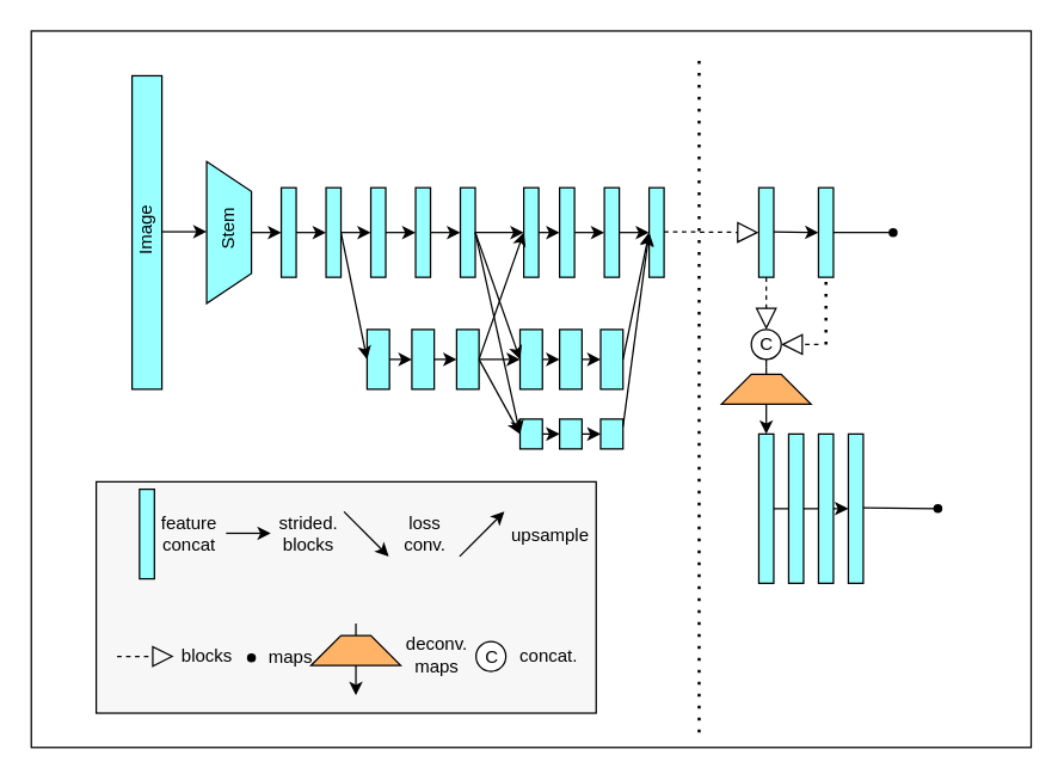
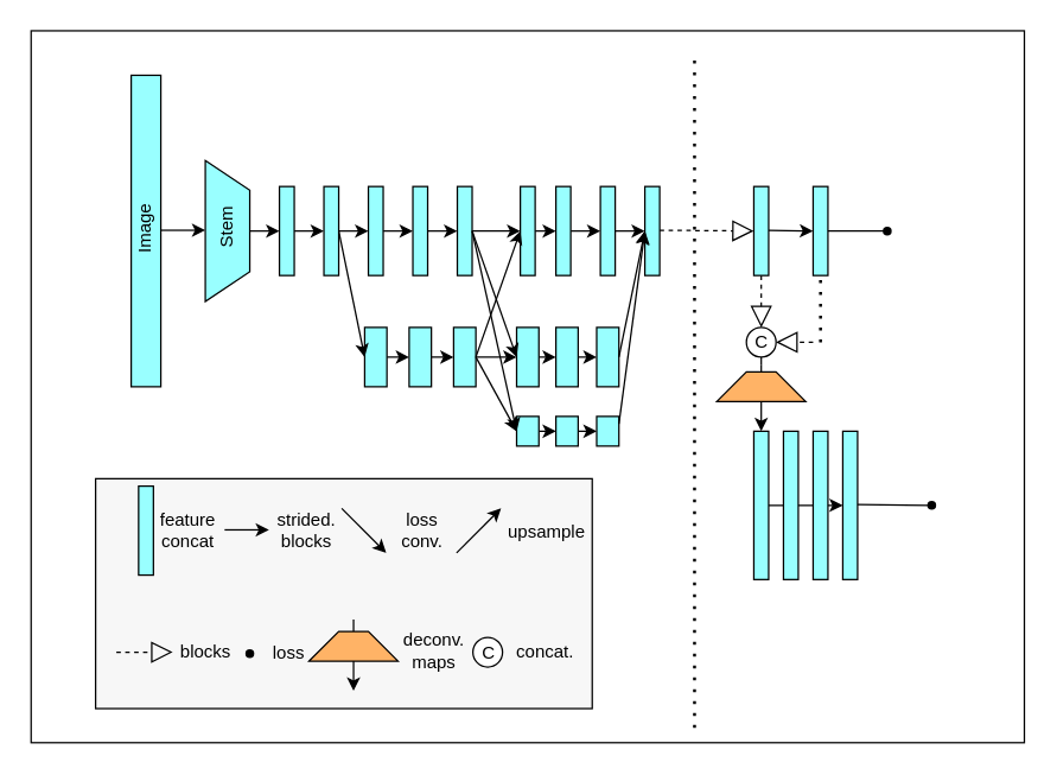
  <mxCell id="0" />
  <mxCell id="1" parent="0" />
  <mxCell id="2" value="" style="rounded=0;whiteSpace=wrap;html=1;fillColor=#FFFFFF;" vertex="1" parent="1"><mxGeometry x="20.5" y="20" width="670" height="480" as="geometry" /></mxCell>
  <mxCell id="3" value="" style="rounded=0;whiteSpace=wrap;html=1;fillColor=#F7F7F7;" vertex="1" parent="1"><mxGeometry x="64" y="322" width="335" height="155" as="geometry" /></mxCell>
  <mxCell id="4" value="" style="rounded=0;whiteSpace=wrap;html=1;fillColor=#99FFFF;" vertex="1" parent="1"><mxGeometry x="88" y="50" width="20" height="210" as="geometry" /></mxCell>
  <mxCell id="5" style="edgeStyle=orthogonalEdgeStyle;rounded=0;orthogonalLoop=1;jettySize=auto;html=1;exitX=0.5;exitY=0;exitDx=0;exitDy=0;entryX=0;entryY=0.5;entryDx=0;entryDy=0;" edge="1" parent="1" source="6" target="10"><mxGeometry relative="1" as="geometry" /></mxCell>
  <mxCell id="6" value="" style="shape=trapezoid;perimeter=trapezoidPerimeter;whiteSpace=wrap;html=1;fixedSize=1;direction=south;fillColor=#99FFFF;" vertex="1" parent="1"><mxGeometry x="138" y="107.5" width="30" height="95" as="geometry" /></mxCell>
  <mxCell id="7" value="" style="endArrow=classic;html=1;rounded=0;exitX=1;exitY=0.5;exitDx=0;exitDy=0;" edge="1" parent="1"><mxGeometry width="50" height="50" relative="1" as="geometry"><mxPoint x="108" y="154.5" as="sourcePoint" /><mxPoint x="138" y="154.5" as="targetPoint" /></mxGeometry></mxCell>
  <mxCell id="8" value="" style="endArrow=classic;html=1;rounded=0;exitX=1;exitY=0.5;exitDx=0;exitDy=0;entryX=0;entryY=0.5;entryDx=0;entryDy=0;" edge="1" parent="1" target="54"><mxGeometry width="50" height="50" relative="1" as="geometry"><mxPoint x="518" y="154.5" as="sourcePoint" /><mxPoint x="538" y="155" as="targetPoint" /></mxGeometry></mxCell>
  <mxCell id="9" style="edgeStyle=orthogonalEdgeStyle;rounded=0;orthogonalLoop=1;jettySize=auto;html=1;exitX=1;exitY=0.5;exitDx=0;exitDy=0;entryX=0;entryY=0.5;entryDx=0;entryDy=0;" edge="1" parent="1" source="10" target="14"><mxGeometry relative="1" as="geometry" /></mxCell>
  <mxCell id="10" value="" style="rounded=0;whiteSpace=wrap;html=1;fillColor=#99FFFF;" vertex="1" parent="1"><mxGeometry x="188" y="125" width="10" height="60" as="geometry" /></mxCell>
  <mxCell id="11" style="edgeStyle=orthogonalEdgeStyle;rounded=0;orthogonalLoop=1;jettySize=auto;html=1;exitX=1;exitY=0.5;exitDx=0;exitDy=0;entryX=0;entryY=0.5;entryDx=0;entryDy=0;" edge="1" parent="1" source="12" target="29"><mxGeometry relative="1" as="geometry" /></mxCell>
  <mxCell id="12" value="" style="rounded=0;whiteSpace=wrap;html=1;fillColor=#99FFFF;" vertex="1" parent="1"><mxGeometry x="245.5" y="220" width="15" height="40" as="geometry" /></mxCell>
  <mxCell id="13" style="edgeStyle=orthogonalEdgeStyle;rounded=0;orthogonalLoop=1;jettySize=auto;html=1;exitX=1;exitY=0.5;exitDx=0;exitDy=0;entryX=0;entryY=0.5;entryDx=0;entryDy=0;" edge="1" parent="1" source="14" target="16"><mxGeometry relative="1" as="geometry" /></mxCell>
  <mxCell id="14" value="" style="rounded=0;whiteSpace=wrap;html=1;fillColor=#99FFFF;" vertex="1" parent="1"><mxGeometry x="218" y="125" width="10" height="60" as="geometry" /></mxCell>
  <mxCell id="15" style="edgeStyle=orthogonalEdgeStyle;rounded=0;orthogonalLoop=1;jettySize=auto;html=1;exitX=1;exitY=0.5;exitDx=0;exitDy=0;entryX=0;entryY=0.5;entryDx=0;entryDy=0;" edge="1" parent="1" source="16" target="18"><mxGeometry relative="1" as="geometry" /></mxCell>
  <mxCell id="16" value="" style="rounded=0;whiteSpace=wrap;html=1;fillColor=#99FFFF;" vertex="1" parent="1"><mxGeometry x="248" y="125" width="10" height="60" as="geometry" /></mxCell>
  <mxCell id="17" style="edgeStyle=orthogonalEdgeStyle;rounded=0;orthogonalLoop=1;jettySize=auto;html=1;exitX=1;exitY=0.5;exitDx=0;exitDy=0;entryX=0;entryY=0.5;entryDx=0;entryDy=0;" edge="1" parent="1" source="18" target="20"><mxGeometry relative="1" as="geometry" /></mxCell>
  <mxCell id="18" value="" style="rounded=0;whiteSpace=wrap;html=1;fillColor=#99FFFF;" vertex="1" parent="1"><mxGeometry x="278" y="125" width="10" height="60" as="geometry" /></mxCell>
  <mxCell id="19" style="edgeStyle=orthogonalEdgeStyle;rounded=0;orthogonalLoop=1;jettySize=auto;html=1;exitX=1;exitY=0.5;exitDx=0;exitDy=0;entryX=0;entryY=0.5;entryDx=0;entryDy=0;" edge="1" parent="1" source="20" target="22"><mxGeometry relative="1" as="geometry" /></mxCell>
  <mxCell id="20" value="" style="rounded=0;whiteSpace=wrap;html=1;fillColor=#99FFFF;" vertex="1" parent="1"><mxGeometry x="308" y="125" width="10" height="60" as="geometry" /></mxCell>
  <mxCell id="21" style="edgeStyle=orthogonalEdgeStyle;rounded=0;orthogonalLoop=1;jettySize=auto;html=1;exitX=1;exitY=0.5;exitDx=0;exitDy=0;entryX=0;entryY=0.5;entryDx=0;entryDy=0;" edge="1" parent="1" source="22" target="24"><mxGeometry relative="1" as="geometry" /></mxCell>
  <mxCell id="22" value="" style="rounded=0;whiteSpace=wrap;html=1;fillColor=#99FFFF;" vertex="1" parent="1"><mxGeometry x="350.5" y="125" width="10" height="60" as="geometry" /></mxCell>
  <mxCell id="23" style="edgeStyle=orthogonalEdgeStyle;rounded=0;orthogonalLoop=1;jettySize=auto;html=1;exitX=1;exitY=0.5;exitDx=0;exitDy=0;entryX=0;entryY=0.5;entryDx=0;entryDy=0;" edge="1" parent="1" source="24" target="26"><mxGeometry relative="1" as="geometry" /></mxCell>
  <mxCell id="24" value="" style="rounded=0;whiteSpace=wrap;html=1;fillColor=#99FFFF;" vertex="1" parent="1"><mxGeometry x="374.5" y="125" width="10" height="60" as="geometry" /></mxCell>
  <mxCell id="25" style="edgeStyle=orthogonalEdgeStyle;rounded=0;orthogonalLoop=1;jettySize=auto;html=1;exitX=1;exitY=0.5;exitDx=0;exitDy=0;entryX=0;entryY=0.5;entryDx=0;entryDy=0;" edge="1" parent="1" source="26" target="27"><mxGeometry relative="1" as="geometry" /></mxCell>
  <mxCell id="26" value="" style="rounded=0;whiteSpace=wrap;html=1;fillColor=#99FFFF;" vertex="1" parent="1"><mxGeometry x="404.5" y="125" width="10" height="60" as="geometry" /></mxCell>
  <mxCell id="27" value="" style="rounded=0;whiteSpace=wrap;html=1;fillColor=#99FFFF;" vertex="1" parent="1"><mxGeometry x="434.5" y="125" width="10" height="60" as="geometry" /></mxCell>
  <mxCell id="28" style="edgeStyle=orthogonalEdgeStyle;rounded=0;orthogonalLoop=1;jettySize=auto;html=1;exitX=1;exitY=0.5;exitDx=0;exitDy=0;entryX=0;entryY=0.5;entryDx=0;entryDy=0;" edge="1" parent="1" source="29" target="31"><mxGeometry relative="1" as="geometry" /></mxCell>
  <mxCell id="29" value="" style="rounded=0;whiteSpace=wrap;html=1;fillColor=#99FFFF;" vertex="1" parent="1"><mxGeometry x="275.5" y="220" width="15" height="40" as="geometry" /></mxCell>
  <mxCell id="30" style="edgeStyle=orthogonalEdgeStyle;rounded=0;orthogonalLoop=1;jettySize=auto;html=1;exitX=1;exitY=0.5;exitDx=0;exitDy=0;entryX=0;entryY=0.5;entryDx=0;entryDy=0;" edge="1" parent="1" source="31" target="33"><mxGeometry relative="1" as="geometry" /></mxCell>
  <mxCell id="31" value="" style="rounded=0;whiteSpace=wrap;html=1;fillColor=#99FFFF;" vertex="1" parent="1"><mxGeometry x="305.5" y="220" width="15" height="40" as="geometry" /></mxCell>
  <mxCell id="32" style="edgeStyle=orthogonalEdgeStyle;rounded=0;orthogonalLoop=1;jettySize=auto;html=1;exitX=1;exitY=0.5;exitDx=0;exitDy=0;entryX=0;entryY=0.5;entryDx=0;entryDy=0;" edge="1" parent="1" source="33" target="35"><mxGeometry relative="1" as="geometry" /></mxCell>
  <mxCell id="33" value="" style="rounded=0;whiteSpace=wrap;html=1;fillColor=#99FFFF;" vertex="1" parent="1"><mxGeometry x="348" y="220" width="15" height="40" as="geometry" /></mxCell>
  <mxCell id="34" style="edgeStyle=orthogonalEdgeStyle;rounded=0;orthogonalLoop=1;jettySize=auto;html=1;exitX=1;exitY=0.5;exitDx=0;exitDy=0;entryX=0;entryY=0.5;entryDx=0;entryDy=0;" edge="1" parent="1" source="35" target="36"><mxGeometry relative="1" as="geometry" /></mxCell>
  <mxCell id="35" value="" style="rounded=0;whiteSpace=wrap;html=1;fillColor=#99FFFF;" vertex="1" parent="1"><mxGeometry x="374.5" y="220" width="15" height="40" as="geometry" /></mxCell>
  <mxCell id="36" value="" style="rounded=0;whiteSpace=wrap;html=1;fillColor=#99FFFF;" vertex="1" parent="1"><mxGeometry x="402" y="220" width="15" height="40" as="geometry" /></mxCell>
  <mxCell id="37" style="edgeStyle=orthogonalEdgeStyle;rounded=0;orthogonalLoop=1;jettySize=auto;html=1;exitX=1;exitY=0.5;exitDx=0;exitDy=0;entryX=0;entryY=0.5;entryDx=0;entryDy=0;" edge="1" parent="1" source="38" target="41"><mxGeometry relative="1" as="geometry" /></mxCell>
  <mxCell id="38" value="" style="rounded=0;whiteSpace=wrap;html=1;fillColor=#99FFFF;" vertex="1" parent="1"><mxGeometry x="348" y="280" width="15" height="20" as="geometry" /></mxCell>
  <mxCell id="39" value="" style="endArrow=classic;html=1;rounded=0;exitX=1;exitY=0.5;exitDx=0;exitDy=0;entryX=0;entryY=0.5;entryDx=0;entryDy=0;" edge="1" parent="1" source="14" target="12"><mxGeometry width="50" height="50" relative="1" as="geometry"><mxPoint x="388" y="220" as="sourcePoint" /><mxPoint x="438" y="170" as="targetPoint" /></mxGeometry></mxCell>
  <mxCell id="40" style="edgeStyle=orthogonalEdgeStyle;rounded=0;orthogonalLoop=1;jettySize=auto;html=1;exitX=1;exitY=0.5;exitDx=0;exitDy=0;entryX=0;entryY=0.5;entryDx=0;entryDy=0;" edge="1" parent="1" source="41" target="42"><mxGeometry relative="1" as="geometry" /></mxCell>
  <mxCell id="41" value="" style="rounded=0;whiteSpace=wrap;html=1;fillColor=#99FFFF;" vertex="1" parent="1"><mxGeometry x="374.5" y="280" width="15" height="20" as="geometry" /></mxCell>
  <mxCell id="42" value="" style="rounded=0;whiteSpace=wrap;html=1;fillColor=#99FFFF;" vertex="1" parent="1"><mxGeometry x="402" y="280" width="15" height="20" as="geometry" /></mxCell>
  <mxCell id="43" style="edgeStyle=orthogonalEdgeStyle;rounded=0;orthogonalLoop=1;jettySize=auto;html=1;exitX=1;exitY=0.5;exitDx=0;exitDy=0;entryX=0;entryY=0.5;entryDx=0;entryDy=0;" edge="1" parent="1" source="44" target="65"><mxGeometry relative="1" as="geometry" /></mxCell>
  <mxCell id="44" value="" style="rounded=0;whiteSpace=wrap;html=1;fillColor=#99FFFF;" vertex="1" parent="1"><mxGeometry x="508" y="290" width="10" height="100" as="geometry" /></mxCell>
  <mxCell id="45" value="" style="endArrow=classic;html=1;rounded=0;exitX=1;exitY=0.5;exitDx=0;exitDy=0;entryX=0;entryY=0.5;entryDx=0;entryDy=0;" edge="1" parent="1" source="20" target="33"><mxGeometry width="50" height="50" relative="1" as="geometry"><mxPoint x="388" y="220" as="sourcePoint" /><mxPoint x="438" y="170" as="targetPoint" /></mxGeometry></mxCell>
  <mxCell id="46" value="" style="endArrow=classic;html=1;rounded=0;exitX=1;exitY=0.5;exitDx=0;exitDy=0;entryX=0;entryY=0.5;entryDx=0;entryDy=0;" edge="1" parent="1" source="20" target="38"><mxGeometry width="50" height="50" relative="1" as="geometry"><mxPoint x="388" y="220" as="sourcePoint" /><mxPoint x="438" y="170" as="targetPoint" /></mxGeometry></mxCell>
  <mxCell id="47" value="" style="endArrow=classic;html=1;rounded=0;exitX=1;exitY=0.5;exitDx=0;exitDy=0;entryX=0;entryY=0.5;entryDx=0;entryDy=0;" edge="1" parent="1" source="31" target="22"><mxGeometry width="50" height="50" relative="1" as="geometry"><mxPoint x="388" y="220" as="sourcePoint" /><mxPoint x="438" y="170" as="targetPoint" /></mxGeometry></mxCell>
  <mxCell id="48" value="" style="endArrow=classic;html=1;rounded=0;exitX=1;exitY=0.5;exitDx=0;exitDy=0;entryX=0;entryY=0.5;entryDx=0;entryDy=0;" edge="1" parent="1" source="31" target="38"><mxGeometry width="50" height="50" relative="1" as="geometry"><mxPoint x="388" y="220" as="sourcePoint" /><mxPoint x="438" y="170" as="targetPoint" /></mxGeometry></mxCell>
  <mxCell id="49" value="" style="endArrow=classic;html=1;rounded=0;exitX=1;exitY=0.5;exitDx=0;exitDy=0;entryX=0;entryY=0.5;entryDx=0;entryDy=0;" edge="1" parent="1" source="36" target="27"><mxGeometry width="50" height="50" relative="1" as="geometry"><mxPoint x="400.5" y="220" as="sourcePoint" /><mxPoint x="450.5" y="170" as="targetPoint" /></mxGeometry></mxCell>
  <mxCell id="50" value="" style="endArrow=classic;html=1;rounded=0;exitX=1;exitY=0.25;exitDx=0;exitDy=0;entryX=0;entryY=0.5;entryDx=0;entryDy=0;" edge="1" parent="1" source="42" target="27"><mxGeometry width="50" height="50" relative="1" as="geometry"><mxPoint x="400.5" y="220" as="sourcePoint" /><mxPoint x="450.5" y="170" as="targetPoint" /></mxGeometry></mxCell>
  <mxCell id="51" value="" style="endArrow=block;dashed=1;endFill=0;endSize=12;html=1;rounded=0;" edge="1" parent="1"><mxGeometry width="160" relative="1" as="geometry"><mxPoint x="444.5" y="154.5" as="sourcePoint" /><mxPoint x="508" y="155" as="targetPoint" /></mxGeometry></mxCell>
  <mxCell id="52" value="" style="endArrow=none;dashed=1;html=1;dashPattern=1 3;strokeWidth=2;rounded=0;" edge="1" parent="1"><mxGeometry width="50" height="50" relative="1" as="geometry"><mxPoint x="468" y="490" as="sourcePoint" /><mxPoint x="468" y="40" as="targetPoint" /></mxGeometry></mxCell>
  <mxCell id="53" value="" style="rounded=0;whiteSpace=wrap;html=1;fillColor=#99FFFF;" vertex="1" parent="1"><mxGeometry x="508" y="125" width="10" height="60" as="geometry" /></mxCell>
  <mxCell id="54" value="" style="rounded=0;whiteSpace=wrap;html=1;fillColor=#99FFFF;" vertex="1" parent="1"><mxGeometry x="548" y="125" width="10" height="60" as="geometry" /></mxCell>
  <mxCell id="55" value="" style="shape=waypoint;sketch=0;fillStyle=solid;size=6;pointerEvents=1;points=[];fillColor=none;resizable=0;rotatable=0;perimeter=centerPerimeter;snapToPoint=1;" vertex="1" parent="1"><mxGeometry x="578" y="135" width="40" height="40" as="geometry" /></mxCell>
  <mxCell id="56" value="" style="endArrow=block;dashed=1;endFill=0;endSize=12;html=1;rounded=0;exitX=0.5;exitY=1;exitDx=0;exitDy=0;" edge="1" parent="1" source="53"><mxGeometry width="160" relative="1" as="geometry"><mxPoint x="528" y="250" as="sourcePoint" /><mxPoint x="513" y="220" as="targetPoint" /></mxGeometry></mxCell>
  <mxCell id="57" value="" style="ellipse;whiteSpace=wrap;html=1;aspect=fixed;" vertex="1" parent="1"><mxGeometry x="503" y="220" width="20" height="20" as="geometry" /></mxCell>
  <mxCell id="58" value="" style="endArrow=none;dashed=1;html=1;dashPattern=1 3;strokeWidth=2;rounded=0;entryX=0.5;entryY=1;entryDx=0;entryDy=0;" edge="1" parent="1" target="54"><mxGeometry width="50" height="50" relative="1" as="geometry"><mxPoint x="553" y="230" as="sourcePoint" /><mxPoint x="628" y="215" as="targetPoint" /></mxGeometry></mxCell>
  <mxCell id="59" value="" style="endArrow=block;dashed=1;endFill=0;endSize=12;html=1;rounded=0;entryX=1;entryY=0.5;entryDx=0;entryDy=0;" edge="1" parent="1" target="57"><mxGeometry width="160" relative="1" as="geometry"><mxPoint x="548" y="230" as="sourcePoint" /><mxPoint x="698" y="319.5" as="targetPoint" /></mxGeometry></mxCell>
  <mxCell id="60" value="" style="endArrow=classic;html=1;rounded=0;exitX=0.5;exitY=1;exitDx=0;exitDy=0;startArrow=none;" edge="1" parent="1" source="61"><mxGeometry width="50" height="50" relative="1" as="geometry"><mxPoint x="588" y="300" as="sourcePoint" /><mxPoint x="513" y="290" as="targetPoint" /></mxGeometry></mxCell>
  <mxCell id="61" value="" style="shape=trapezoid;perimeter=trapezoidPerimeter;whiteSpace=wrap;html=1;fixedSize=1;fillColor=#FFB366;" vertex="1" parent="1"><mxGeometry x="483" y="250" width="60" height="20" as="geometry" /></mxCell>
  <mxCell id="62" value="" style="endArrow=none;html=1;rounded=0;exitX=0.5;exitY=1;exitDx=0;exitDy=0;startArrow=none;" edge="1" parent="1" source="91" target="61"><mxGeometry width="50" height="50" relative="1" as="geometry"><mxPoint x="513" y="240" as="sourcePoint" /><mxPoint x="513" y="290" as="targetPoint" /></mxGeometry></mxCell>
  <mxCell id="63" value="" style="rounded=0;whiteSpace=wrap;html=1;fillColor=#99FFFF;" vertex="1" parent="1"><mxGeometry x="528" y="290" width="10" height="100" as="geometry" /></mxCell>
  <mxCell id="64" value="" style="rounded=0;whiteSpace=wrap;html=1;fillColor=#99FFFF;" vertex="1" parent="1"><mxGeometry x="548" y="290" width="10" height="100" as="geometry" /></mxCell>
  <mxCell id="65" value="" style="rounded=0;whiteSpace=wrap;html=1;fillColor=#99FFFF;" vertex="1" parent="1"><mxGeometry x="568" y="290" width="10" height="100" as="geometry" /></mxCell>
  <mxCell id="66" value="" style="endArrow=none;html=1;rounded=0;entryX=0.5;entryY=0.492;entryDx=0;entryDy=0;entryPerimeter=0;startArrow=none;" edge="1" parent="1" source="67"><mxGeometry width="50" height="50" relative="1" as="geometry"><mxPoint x="578" y="339.5" as="sourcePoint" /><mxPoint x="628" y="339.5" as="targetPoint" /></mxGeometry></mxCell>
  <mxCell id="67" value="" style="shape=waypoint;sketch=0;fillStyle=solid;size=6;pointerEvents=1;points=[];fillColor=none;resizable=0;rotatable=0;perimeter=centerPerimeter;snapToPoint=1;" vertex="1" parent="1"><mxGeometry x="608" y="320" width="40" height="40" as="geometry" /></mxCell>
  <mxCell id="68" value="" style="endArrow=none;html=1;rounded=0;entryDx=0;entryDy=0;entryPerimeter=0;" edge="1" parent="1" target="67"><mxGeometry width="50" height="50" relative="1" as="geometry"><mxPoint x="578" y="339.5" as="sourcePoint" /><mxPoint x="628" y="339.5" as="targetPoint" /></mxGeometry></mxCell>
  <mxCell id="69" value="" style="endArrow=none;html=1;rounded=0;exitX=1;exitY=0.5;exitDx=0;exitDy=0;" edge="1" parent="1" source="54"><mxGeometry width="50" height="50" relative="1" as="geometry"><mxPoint x="648" y="202.5" as="sourcePoint" /><mxPoint x="598" y="155" as="targetPoint" /></mxGeometry></mxCell>
  <mxCell id="70" value="" style="rounded=0;whiteSpace=wrap;html=1;fillColor=#99FFFF;" vertex="1" parent="1"><mxGeometry x="93" y="327" width="10" height="60" as="geometry" /></mxCell>
  <mxCell id="71" value="" style="endArrow=classic;html=1;rounded=0;" edge="1" parent="1"><mxGeometry width="50" height="50" relative="1" as="geometry"><mxPoint x="151" y="356.5" as="sourcePoint" /><mxPoint x="181" y="356.5" as="targetPoint" /></mxGeometry></mxCell>
  <mxCell id="72" value="" style="endArrow=classic;html=1;rounded=0;" edge="1" parent="1"><mxGeometry width="50" height="50" relative="1" as="geometry"><mxPoint x="230" y="342" as="sourcePoint" /><mxPoint x="260" y="372" as="targetPoint" /></mxGeometry></mxCell>
  <mxCell id="73" value="" style="endArrow=classic;html=1;rounded=0;" edge="1" parent="1"><mxGeometry width="50" height="50" relative="1" as="geometry"><mxPoint x="307.5" y="372" as="sourcePoint" /><mxPoint x="337.5" y="342" as="targetPoint" /></mxGeometry></mxCell>
  <mxCell id="74" value="" style="endArrow=block;dashed=1;endFill=0;endSize=12;html=1;rounded=0;" edge="1" parent="1"><mxGeometry width="160" relative="1" as="geometry"><mxPoint x="78" y="439" as="sourcePoint" /><mxPoint x="116" y="439" as="targetPoint" /></mxGeometry></mxCell>
  <mxCell id="75" value="" style="shape=waypoint;sketch=0;fillStyle=solid;size=6;pointerEvents=1;points=[];fillColor=none;resizable=0;rotatable=0;perimeter=centerPerimeter;snapToPoint=1;" vertex="1" parent="1"><mxGeometry x="148" y="420" width="40" height="40" as="geometry" /></mxCell>
  <mxCell id="76" value="" style="ellipse;whiteSpace=wrap;html=1;aspect=fixed;" vertex="1" parent="1"><mxGeometry x="318.5" y="429" width="20" height="20" as="geometry" /></mxCell>
  <mxCell id="77" value="feature&lt;br&gt;concat" style="text;html=1;resizable=0;autosize=1;align=center;verticalAlign=middle;points=[];fillColor=none;strokeColor=none;rounded=0;" vertex="1" parent="1"><mxGeometry x="96" y="337" width="60" height="40" as="geometry" /></mxCell>
  <mxCell id="78" value="strided.&lt;br&gt;blocks" style="text;html=1;resizable=0;autosize=1;align=center;verticalAlign=middle;points=[];fillColor=none;strokeColor=none;rounded=0;" vertex="1" parent="1"><mxGeometry x="176" y="337" width="60" height="40" as="geometry" /></mxCell>
  <mxCell id="79" value="loss&lt;br&gt;conv." style="text;html=1;resizable=0;autosize=1;align=center;verticalAlign=middle;points=[];fillColor=none;strokeColor=none;rounded=0;" vertex="1" parent="1"><mxGeometry x="254" y="337" width="60" height="40" as="geometry" /></mxCell>
  <mxCell id="80" value="upsample" style="text;html=1;resizable=0;autosize=1;align=center;verticalAlign=middle;points=[];fillColor=none;strokeColor=none;rounded=0;" vertex="1" parent="1"><mxGeometry x="328" y="343" width="80" height="30" as="geometry" /></mxCell>
  <mxCell id="81" value="blocks" style="text;html=1;resizable=0;autosize=1;align=center;verticalAlign=middle;points=[];fillColor=none;strokeColor=none;rounded=0;" vertex="1" parent="1"><mxGeometry x="108" y="424" width="60" height="30" as="geometry" /></mxCell>
- <mxCell id="82" value="maps" style="text;html=1;resizable=0;autosize=1;align=center;verticalAlign=middle;points=[];fillColor=none;strokeColor=none;rounded=0;" vertex="1" parent="1"><mxGeometry x="174" y="425" width="40" height="30" as="geometry" /></mxCell>
+ <mxCell id="82" value="loss" style="text;html=1;resizable=0;autosize=1;align=center;verticalAlign=middle;points=[];fillColor=none;strokeColor=none;rounded=0;" vertex="1" parent="1"><mxGeometry x="174" y="425" width="40" height="30" as="geometry" /></mxCell>
  <mxCell id="83" value="deconv.&lt;br&gt;maps" style="text;html=1;resizable=0;autosize=1;align=center;verticalAlign=middle;points=[];fillColor=none;strokeColor=none;rounded=0;" vertex="1" parent="1"><mxGeometry x="262" y="418" width="60" height="40" as="geometry" /></mxCell>
  <mxCell id="84" value="" style="endArrow=classic;html=1;rounded=0;startArrow=none;" edge="1" parent="1"><mxGeometry width="50" height="50" relative="1" as="geometry"><mxPoint x="238" y="443" as="sourcePoint" /><mxPoint x="238" y="465" as="targetPoint" /></mxGeometry></mxCell>
  <mxCell id="85" value="" style="shape=trapezoid;perimeter=trapezoidPerimeter;whiteSpace=wrap;html=1;fixedSize=1;fillColor=#FFB366;" vertex="1" parent="1"><mxGeometry x="208" y="425" width="60" height="20" as="geometry" /></mxCell>
  <mxCell id="86" value="" style="endArrow=none;html=1;rounded=0;" edge="1" parent="1" target="85"><mxGeometry width="50" height="50" relative="1" as="geometry"><mxPoint x="238" y="417" as="sourcePoint" /><mxPoint x="238" y="467" as="targetPoint" /></mxGeometry></mxCell>
  <mxCell id="87" value="concat." style="text;html=1;resizable=0;autosize=1;align=center;verticalAlign=middle;points=[];fillColor=none;strokeColor=none;rounded=0;" vertex="1" parent="1"><mxGeometry x="336.5" y="424" width="60" height="30" as="geometry" /></mxCell>
  <mxCell id="88" value="Image" style="text;html=1;resizable=0;autosize=1;align=center;verticalAlign=middle;points=[];fillColor=none;strokeColor=none;rounded=0;rotation=270;" vertex="1" parent="1"><mxGeometry x="68" y="139" width="60" height="30" as="geometry" /></mxCell>
  <mxCell id="89" value="Stem" style="text;html=1;resizable=0;autosize=1;align=center;verticalAlign=middle;points=[];fillColor=none;strokeColor=none;rounded=0;rotation=270;" vertex="1" parent="1"><mxGeometry x="128" y="138" width="50" height="30" as="geometry" /></mxCell>
  <mxCell id="90" value="C" style="text;html=1;resizable=0;autosize=1;align=center;verticalAlign=middle;points=[];fillColor=none;strokeColor=none;rounded=0;" vertex="1" parent="1"><mxGeometry x="313.5" y="425" width="30" height="30" as="geometry" /></mxCell>
  <mxCell id="91" value="C" style="text;html=1;resizable=0;autosize=1;align=center;verticalAlign=middle;points=[];fillColor=none;strokeColor=none;rounded=0;" vertex="1" parent="1"><mxGeometry x="498" y="215" width="30" height="30" as="geometry" /></mxCell>
  <mxCell id="92" value="" style="endArrow=none;html=1;rounded=0;exitX=0.5;exitY=1;exitDx=0;exitDy=0;" edge="1" parent="1" source="57" target="91"><mxGeometry width="50" height="50" relative="1" as="geometry"><mxPoint x="513" y="240" as="sourcePoint" /><mxPoint x="513" y="250" as="targetPoint" /></mxGeometry></mxCell>
